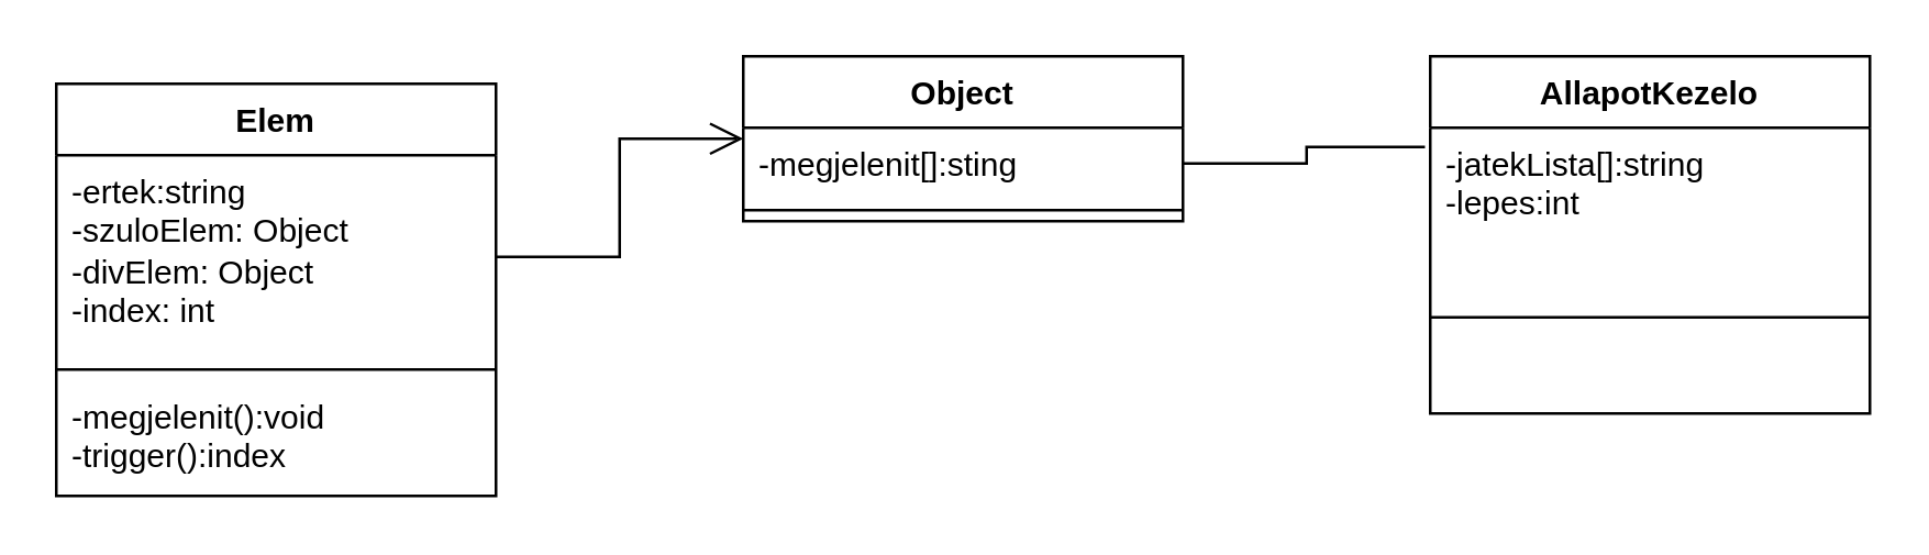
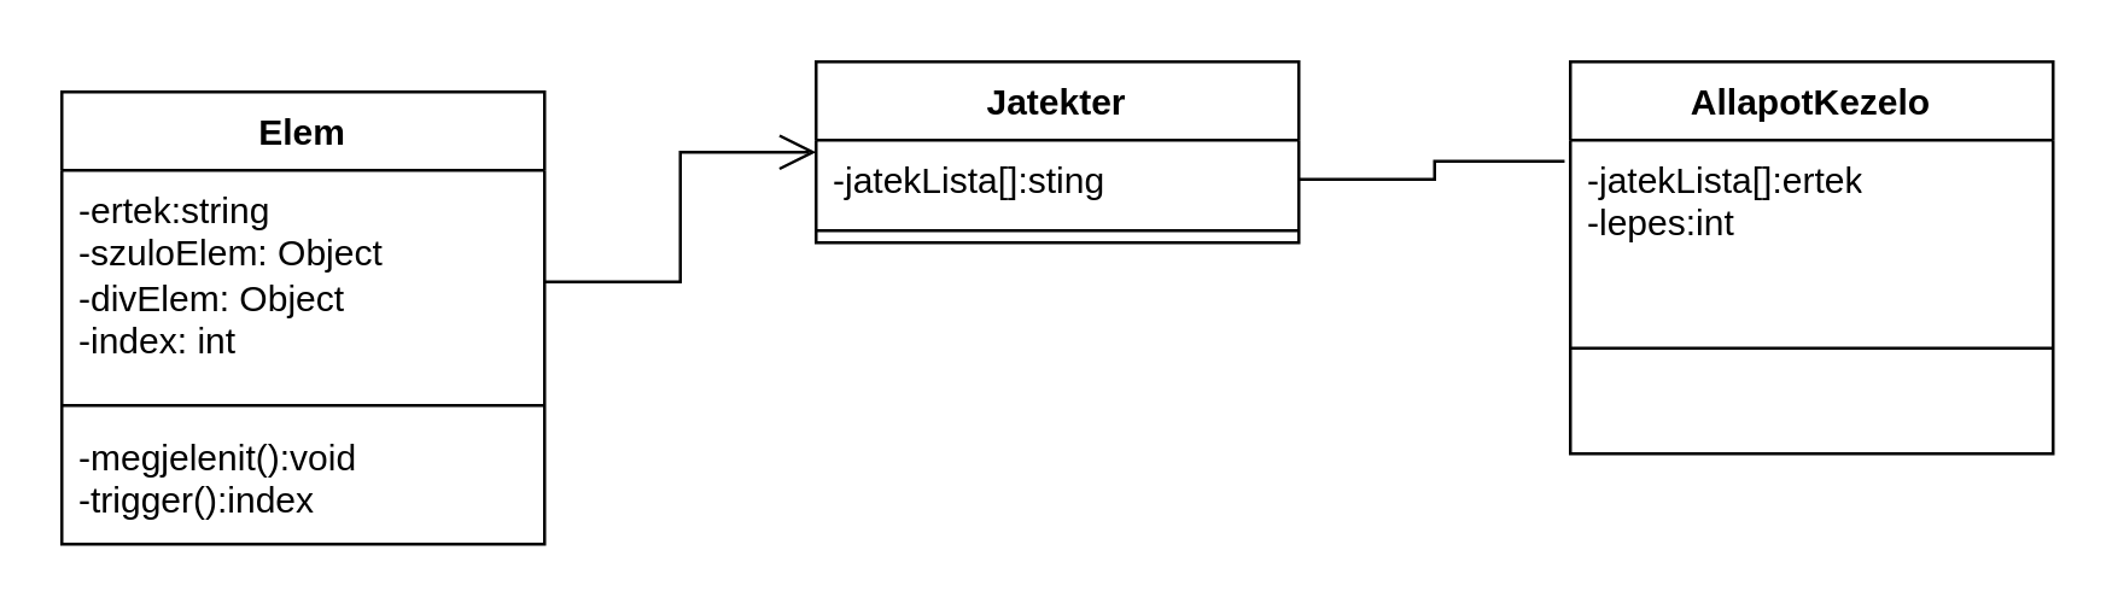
  <mxCell id="0" />
  <mxCell id="1" parent="0" />
  <mxCell id="2" value="Elem" style="swimlane;fontStyle=1;align=center;verticalAlign=top;childLayout=stackLayout;horizontal=1;startSize=26;horizontalStack=0;resizeParent=1;resizeParentMax=0;resizeLast=0;collapsible=1;marginBottom=0;whiteSpace=wrap;html=1;" vertex="1" parent="1"><mxGeometry x="20" y="30" width="160" height="150" as="geometry"><mxRectangle x="130" y="160" width="70" height="30" as="alternateBounds" /></mxGeometry></mxCell>
  <mxCell id="3" value="-ertek:string&lt;div&gt;-szuloElem: Object&lt;/div&gt;&lt;div&gt;-divElem: Object&lt;/div&gt;&lt;div&gt;-index: int&lt;/div&gt;" style="text;strokeColor=none;fillColor=none;align=left;verticalAlign=top;spacingLeft=4;spacingRight=4;overflow=hidden;rotatable=0;points=[[0,0.5],[1,0.5]];portConstraint=eastwest;whiteSpace=wrap;html=1;" vertex="1" parent="2"><mxGeometry y="26" width="160" height="74" as="geometry" /></mxCell>
  <mxCell id="4" value="" style="line;strokeWidth=1;fillColor=none;align=left;verticalAlign=middle;spacingTop=-1;spacingLeft=3;spacingRight=3;rotatable=0;labelPosition=right;points=[];portConstraint=eastwest;strokeColor=inherit;" vertex="1" parent="2"><mxGeometry y="100" width="160" height="8" as="geometry" /></mxCell>
  <mxCell id="5" value="-megjelenit():void&lt;div&gt;-trigger():index&lt;/div&gt;" style="text;strokeColor=none;fillColor=none;align=left;verticalAlign=top;spacingLeft=4;spacingRight=4;overflow=hidden;rotatable=0;points=[[0,0.5],[1,0.5]];portConstraint=eastwest;whiteSpace=wrap;html=1;" vertex="1" parent="2"><mxGeometry y="108" width="160" height="42" as="geometry" /></mxCell>
- <mxCell id="6" value="Object&lt;div&gt;&lt;br&gt;&lt;/div&gt;" style="swimlane;fontStyle=1;align=center;verticalAlign=top;childLayout=stackLayout;horizontal=1;startSize=26;horizontalStack=0;resizeParent=1;resizeParentMax=0;resizeLast=0;collapsible=1;marginBottom=0;whiteSpace=wrap;html=1;" vertex="1" parent="1"><mxGeometry x="270" y="20" width="160" height="60" as="geometry"><mxRectangle x="380" y="150" width="80" height="40" as="alternateBounds" /></mxGeometry></mxCell>
- <mxCell id="7" value="-megjelenit[]:sting" style="text;strokeColor=none;fillColor=none;align=left;verticalAlign=top;spacingLeft=4;spacingRight=4;overflow=hidden;rotatable=0;points=[[0,0.5],[1,0.5]];portConstraint=eastwest;whiteSpace=wrap;html=1;" vertex="1" parent="6"><mxGeometry y="26" width="160" height="26" as="geometry" /></mxCell>
+ <mxCell id="6" value="Jatekter&lt;div&gt;&lt;br&gt;&lt;/div&gt;" style="swimlane;fontStyle=1;align=center;verticalAlign=top;childLayout=stackLayout;horizontal=1;startSize=26;horizontalStack=0;resizeParent=1;resizeParentMax=0;resizeLast=0;collapsible=1;marginBottom=0;whiteSpace=wrap;html=1;" vertex="1" parent="1"><mxGeometry x="270" y="20" width="160" height="60" as="geometry"><mxRectangle x="380" y="150" width="80" height="40" as="alternateBounds" /></mxGeometry></mxCell>
+ <mxCell id="7" value="-jatekLista[]:sting" style="text;strokeColor=none;fillColor=none;align=left;verticalAlign=top;spacingLeft=4;spacingRight=4;overflow=hidden;rotatable=0;points=[[0,0.5],[1,0.5]];portConstraint=eastwest;whiteSpace=wrap;html=1;" vertex="1" parent="6"><mxGeometry y="26" width="160" height="26" as="geometry" /></mxCell>
  <mxCell id="8" value="" style="line;strokeWidth=1;fillColor=none;align=left;verticalAlign=middle;spacingTop=-1;spacingLeft=3;spacingRight=3;rotatable=0;labelPosition=right;points=[];portConstraint=eastwest;strokeColor=inherit;" vertex="1" parent="6"><mxGeometry y="52" width="160" height="8" as="geometry" /></mxCell>
  <mxCell id="9" value="AllapotKezelo" style="swimlane;fontStyle=1;align=center;verticalAlign=top;childLayout=stackLayout;horizontal=1;startSize=26;horizontalStack=0;resizeParent=1;resizeParentMax=0;resizeLast=0;collapsible=1;marginBottom=0;whiteSpace=wrap;html=1;" vertex="1" parent="1"><mxGeometry x="520" y="20" width="160" height="130" as="geometry" /></mxCell>
- <mxCell id="10" value="-jatekLista[]:string&lt;div&gt;-lepes:int&lt;/div&gt;" style="text;strokeColor=none;fillColor=none;align=left;verticalAlign=top;spacingLeft=4;spacingRight=4;overflow=hidden;rotatable=0;points=[[0,0.5],[1,0.5]];portConstraint=eastwest;whiteSpace=wrap;html=1;" vertex="1" parent="9"><mxGeometry y="26" width="160" height="34" as="geometry" /></mxCell>
+ <mxCell id="10" value="-jatekLista[]:ertek&lt;div&gt;-lepes:int&lt;/div&gt;" style="text;strokeColor=none;fillColor=none;align=left;verticalAlign=top;spacingLeft=4;spacingRight=4;overflow=hidden;rotatable=0;points=[[0,0.5],[1,0.5]];portConstraint=eastwest;whiteSpace=wrap;html=1;" vertex="1" parent="9"><mxGeometry y="26" width="160" height="34" as="geometry" /></mxCell>
  <mxCell id="11" value="" style="line;strokeWidth=1;fillColor=none;align=left;verticalAlign=middle;spacingTop=-1;spacingLeft=3;spacingRight=3;rotatable=0;labelPosition=right;points=[];portConstraint=eastwest;strokeColor=inherit;" vertex="1" parent="9"><mxGeometry y="60" width="160" height="70" as="geometry" /></mxCell>
  <mxCell id="12" style="edgeStyle=orthogonalEdgeStyle;rounded=0;orthogonalLoop=1;jettySize=auto;html=1;entryX=0;entryY=0.5;entryDx=0;entryDy=0;endSize=10;endArrow=open;endFill=0;" edge="1" parent="1" source="3" target="6"><mxGeometry relative="1" as="geometry" /></mxCell>
  <mxCell id="13" style="edgeStyle=orthogonalEdgeStyle;rounded=0;orthogonalLoop=1;jettySize=auto;html=1;entryX=-0.012;entryY=0.206;entryDx=0;entryDy=0;entryPerimeter=0;endArrow=none;endFill=0;endSize=10;" edge="1" parent="1" source="7" target="10"><mxGeometry relative="1" as="geometry" /></mxCell>
